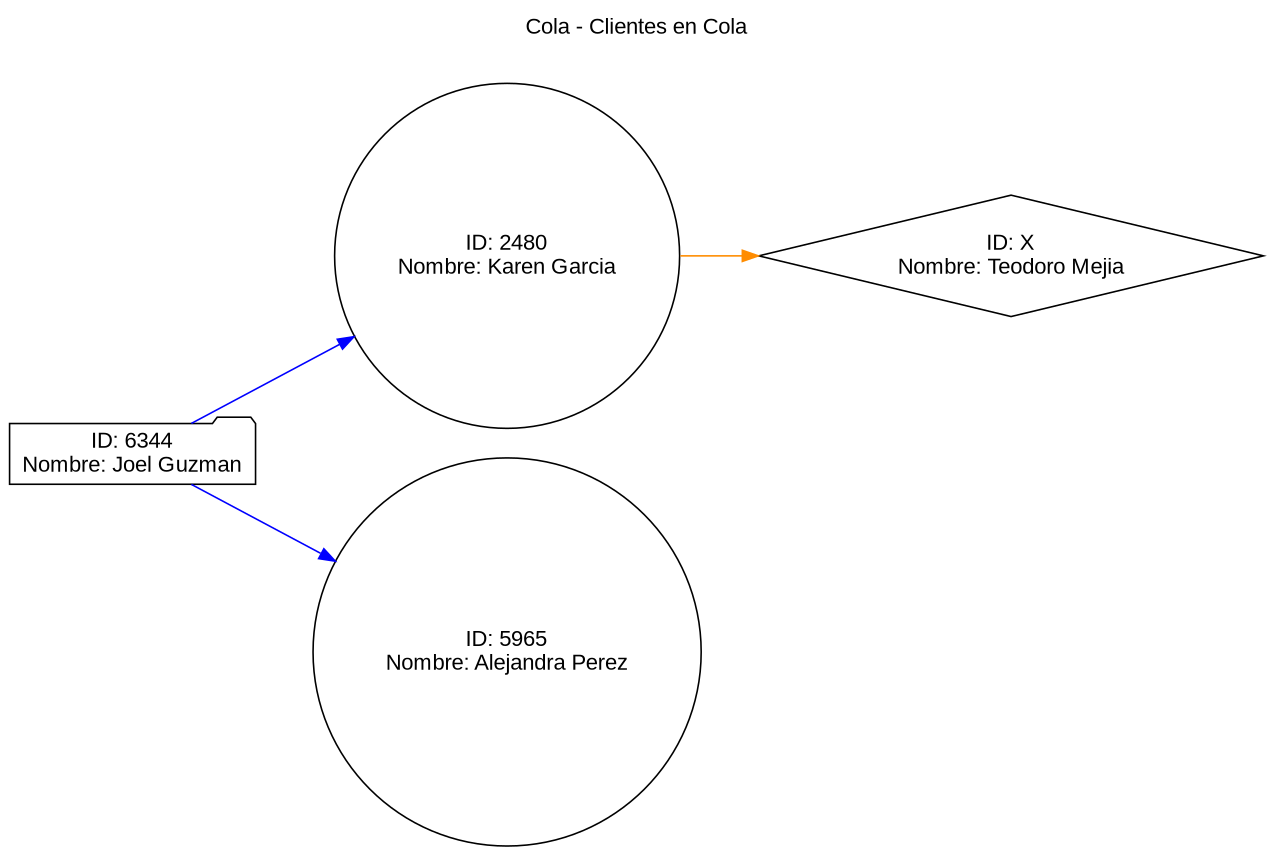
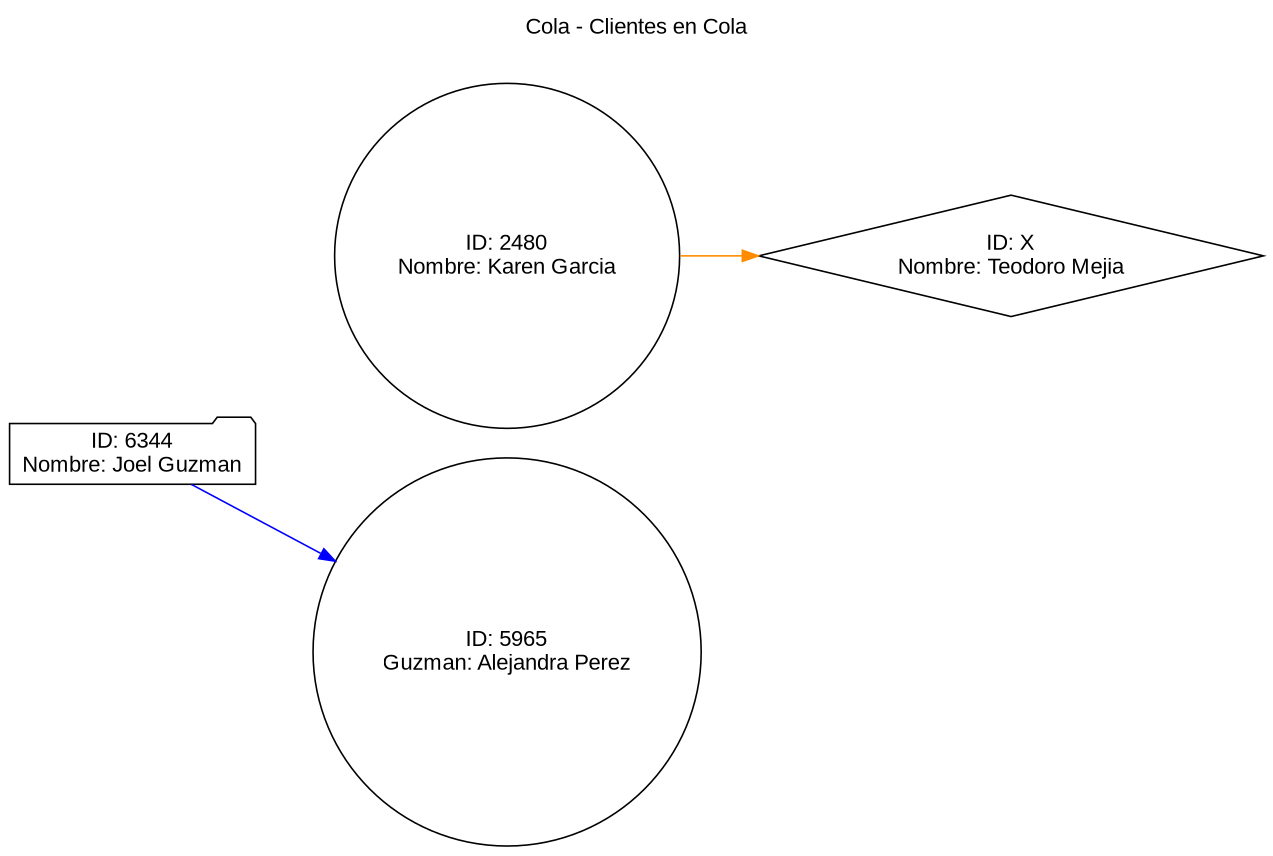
  digraph {
    fontname=Arial
    label="Cola - Clientes en Cola"
    labelloc=t
    rankdir=LR
    node [fontname=Arial shape=circle]
    edge [color=blue]
    n1 [label="ID: 6344\nNombre: Joel Guzman" shape=folder]
    n2 [label="ID: 2480\nNombre: Karen Garcia"]
-   n3 [label="ID: 5965\nNombre: Alejandra Perez"]
+   n3 [label="ID: 5965\nGuzman: Alejandra Perez"]
    n4 [label="ID: X\nNombre: Teodoro Mejia" shape=diamond]
-   n1 -> n2
    n1 -> n3
    n2 -> n4 [color=darkorange]
  }
